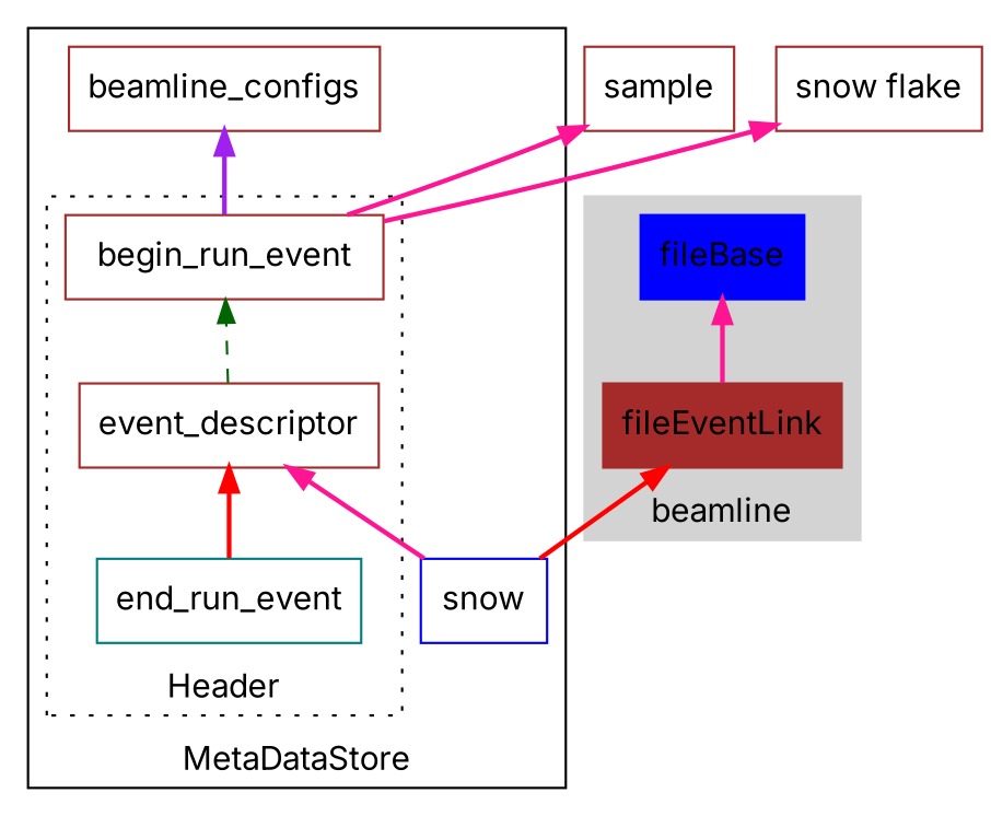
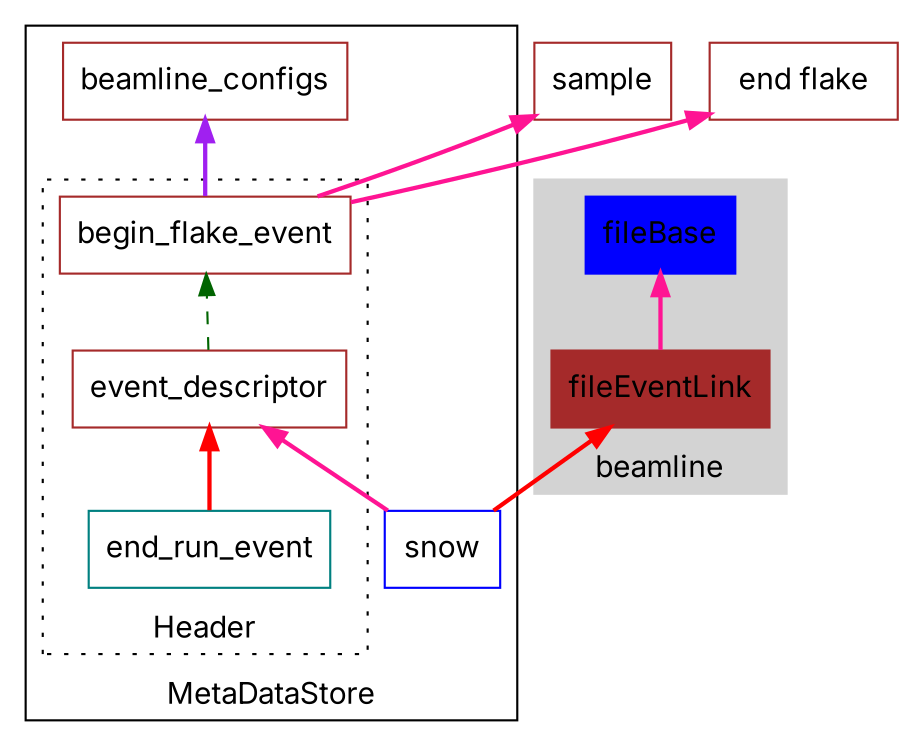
  digraph {
    fontname=Inter
    rankdir=BT
    node [color=brown fontname=Inter shape=rect]
    edge [color=deeppink fontname=Inter style=bold]
-   begin_run_event
+   begin_run_event [label=begin_flake_event]
    event_descriptor
    end_run_event [color=teal]
    n4 [color=blue label=snow]
    beamline_configs
    fileBase [color=blue style=filled]
    fileEventLink [style=filled]
    sample
-   n9 [label="snow flake"]
+   n9 [label="end flake"]
    subgraph cluster_1 {
      label=MetaDataStore
      style=solid
      n4
      beamline_configs
      subgraph cluster_2 {
        color=black
        label=Header
        style=dotted
        begin_run_event
        event_descriptor
        end_run_event
      }
    }
    subgraph cluster_3 {
      color=lightgrey
      label=beamline
      style=filled
      fileBase
      fileEventLink
    }
    begin_run_event -> beamline_configs [color=purple]
    begin_run_event -> sample
    begin_run_event -> n9
    event_descriptor -> begin_run_event [color=darkgreen style=dashed]
    end_run_event -> event_descriptor [color=red]
    n4 -> event_descriptor
    n4 -> fileEventLink [color=red]
    fileEventLink -> fileBase
  }
